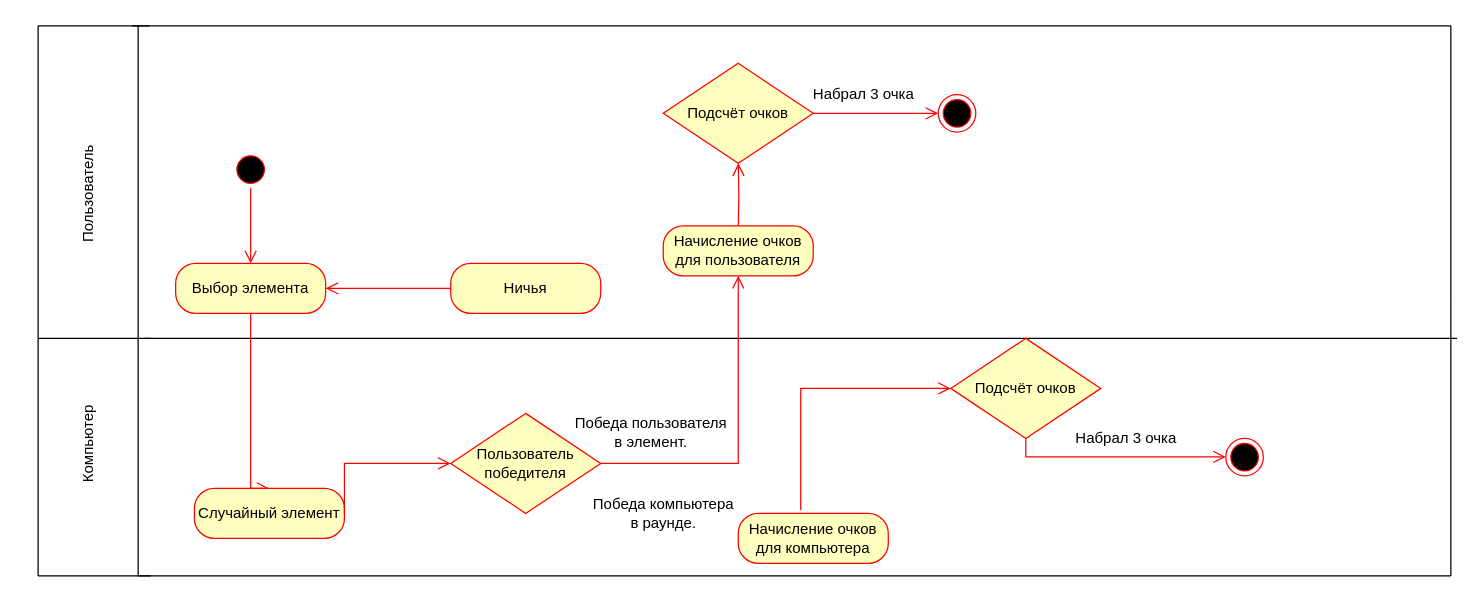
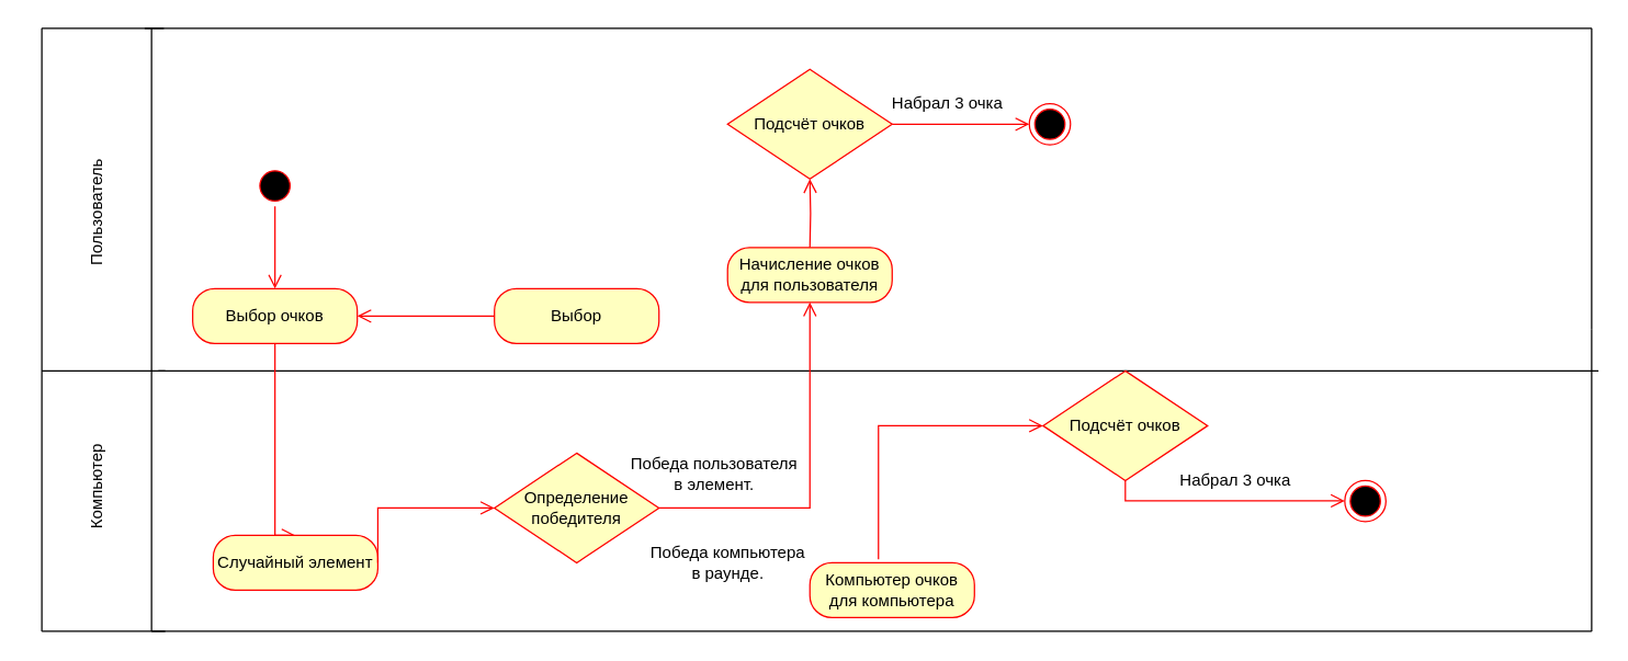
  <mxCell id="0" />
  <mxCell id="1" parent="0" />
  <mxCell id="2" value="" style="ellipse;html=1;shape=startState;fillColor=#000000;strokeColor=#ff0000;" vertex="1" parent="1"><mxGeometry x="185" y="120" width="30" height="30" as="geometry" /></mxCell>
  <mxCell id="3" value="" style="edgeStyle=orthogonalEdgeStyle;html=1;verticalAlign=bottom;endArrow=open;endSize=8;strokeColor=#ff0000;rounded=0;entryX=0.5;entryY=0;entryDx=0;entryDy=0;" edge="1" source="2" parent="1" target="12"><mxGeometry relative="1" as="geometry"><mxPoint x="180" y="160" as="targetPoint" /><Array as="points"><mxPoint x="200" y="165" /></Array></mxGeometry></mxCell>
  <mxCell id="4" value="" style="endArrow=none;html=1;rounded=0;" edge="1" parent="1"><mxGeometry width="50" height="50" relative="1" as="geometry"><mxPoint x="110" y="260" as="sourcePoint" /><mxPoint x="110" y="20" as="targetPoint" /></mxGeometry></mxCell>
  <mxCell id="5" value="" style="endArrow=none;html=1;rounded=0;" edge="1" parent="1"><mxGeometry width="50" height="50" relative="1" as="geometry"><mxPoint x="1160" y="20" as="sourcePoint" /><mxPoint x="105" y="20" as="targetPoint" /></mxGeometry></mxCell>
  <mxCell id="6" value="" style="endArrow=none;html=1;rounded=0;" edge="1" parent="1"><mxGeometry width="50" height="50" relative="1" as="geometry"><mxPoint x="1165" y="270" as="sourcePoint" /><mxPoint x="115" y="270" as="targetPoint" /></mxGeometry></mxCell>
  <mxCell id="7" value="" style="endArrow=none;html=1;rounded=0;" edge="1" parent="1"><mxGeometry width="50" height="50" relative="1" as="geometry"><mxPoint x="110" y="460" as="sourcePoint" /><mxPoint x="110" y="260" as="targetPoint" /></mxGeometry></mxCell>
  <mxCell id="8" value="" style="endArrow=none;html=1;rounded=0;" edge="1" parent="1"><mxGeometry width="50" height="50" relative="1" as="geometry"><mxPoint x="1160" y="460" as="sourcePoint" /><mxPoint x="110" y="460" as="targetPoint" /></mxGeometry></mxCell>
  <mxCell id="9" value="" style="ellipse;html=1;shape=endState;fillColor=#000000;strokeColor=#ff0000;" vertex="1" parent="1"><mxGeometry x="980" y="350" width="30" height="30" as="geometry" /></mxCell>
  <mxCell id="10" value="" style="endArrow=none;html=1;rounded=0;" edge="1" parent="1"><mxGeometry width="50" height="50" relative="1" as="geometry"><mxPoint x="1160" y="460" as="sourcePoint" /><mxPoint x="1160" y="240" as="targetPoint" /></mxGeometry></mxCell>
  <mxCell id="11" value="" style="endArrow=none;html=1;rounded=0;" edge="1" parent="1"><mxGeometry width="50" height="50" relative="1" as="geometry"><mxPoint x="1160" y="240" as="sourcePoint" /><mxPoint x="1160" y="20" as="targetPoint" /></mxGeometry></mxCell>
- <mxCell id="12" value="Выбор элемента" style="rounded=1;whiteSpace=wrap;html=1;arcSize=40;fontColor=#000000;fillColor=#ffffc0;strokeColor=#ff0000;" vertex="1" parent="1"><mxGeometry x="140" y="210" width="120" height="40" as="geometry" /></mxCell>
+ <mxCell id="12" value="Выбор очков" style="rounded=1;whiteSpace=wrap;html=1;arcSize=40;fontColor=#000000;fillColor=#ffffc0;strokeColor=#ff0000;" vertex="1" parent="1"><mxGeometry x="140" y="210" width="120" height="40" as="geometry" /></mxCell>
  <mxCell id="13" value="" style="edgeStyle=orthogonalEdgeStyle;html=1;verticalAlign=bottom;endArrow=open;endSize=8;strokeColor=#ff0000;rounded=0;entryX=0.5;entryY=0;entryDx=0;entryDy=0;" edge="1" source="12" parent="1" target="21"><mxGeometry relative="1" as="geometry"><mxPoint x="320" y="200" as="targetPoint" /><Array as="points"><mxPoint x="200" y="280" /><mxPoint x="200" y="280" /></Array></mxGeometry></mxCell>
  <mxCell id="14" value="" style="endArrow=none;html=1;rounded=0;" edge="1" parent="1"><mxGeometry width="50" height="50" relative="1" as="geometry"><mxPoint x="30" y="460" as="sourcePoint" /><mxPoint x="30" y="260" as="targetPoint" /></mxGeometry></mxCell>
  <mxCell id="15" value="" style="endArrow=none;html=1;rounded=0;" edge="1" parent="1"><mxGeometry width="50" height="50" relative="1" as="geometry"><mxPoint x="30" y="260" as="sourcePoint" /><mxPoint x="30" y="20" as="targetPoint" /></mxGeometry></mxCell>
  <mxCell id="16" value="" style="endArrow=none;html=1;rounded=0;fontStyle=1" edge="1" parent="1"><mxGeometry width="50" height="50" relative="1" as="geometry"><mxPoint x="30" y="460" as="sourcePoint" /><mxPoint x="120" y="460" as="targetPoint" /></mxGeometry></mxCell>
  <mxCell id="17" value="" style="endArrow=none;html=1;rounded=0;" edge="1" parent="1"><mxGeometry width="50" height="50" relative="1" as="geometry"><mxPoint x="30" y="20" as="sourcePoint" /><mxPoint x="119" y="20" as="targetPoint" /></mxGeometry></mxCell>
  <mxCell id="18" value="" style="endArrow=none;html=1;rounded=0;" edge="1" parent="1"><mxGeometry width="50" height="50" relative="1" as="geometry"><mxPoint x="30" y="270" as="sourcePoint" /><mxPoint x="120" y="270" as="targetPoint" /></mxGeometry></mxCell>
  <mxCell id="19" value="Пользователь" style="text;html=1;align=center;verticalAlign=middle;resizable=0;points=[];autosize=1;strokeColor=none;fillColor=none;rotation=-90;" vertex="1" parent="1"><mxGeometry x="20" y="140" width="100" height="30" as="geometry" /></mxCell>
  <mxCell id="20" value="Компьютер" style="text;html=1;align=center;verticalAlign=middle;resizable=0;points=[];autosize=1;strokeColor=none;fillColor=none;rotation=-90;" vertex="1" parent="1"><mxGeometry x="25" y="340" width="90" height="30" as="geometry" /></mxCell>
  <mxCell id="21" value="Случайный элемент" style="rounded=1;whiteSpace=wrap;html=1;arcSize=40;fontColor=#000000;fillColor=#ffffc0;strokeColor=#ff0000;" vertex="1" parent="1"><mxGeometry x="155" y="390" width="120" height="40" as="geometry" /></mxCell>
  <mxCell id="22" value="" style="edgeStyle=orthogonalEdgeStyle;html=1;verticalAlign=bottom;endArrow=open;endSize=8;strokeColor=#ff0000;rounded=0;exitX=1;exitY=0.5;exitDx=0;exitDy=0;" edge="1" parent="1" source="21"><mxGeometry relative="1" as="geometry"><mxPoint x="360" y="370" as="targetPoint" /><mxPoint x="200.03" y="395.18" as="sourcePoint" /><Array as="points"><mxPoint x="340" y="370" /><mxPoint x="340" y="370" /></Array></mxGeometry></mxCell>
- <mxCell id="23" value="Пользователь&lt;br&gt;победителя" style="rhombus;whiteSpace=wrap;html=1;fontColor=#000000;fillColor=#ffffc0;strokeColor=#ff0000;" vertex="1" parent="1"><mxGeometry x="360" y="330" width="120" height="80" as="geometry" /></mxCell>
+ <mxCell id="23" value="Определение&lt;br&gt;победителя" style="rhombus;whiteSpace=wrap;html=1;fontColor=#000000;fillColor=#ffffc0;strokeColor=#ff0000;" vertex="1" parent="1"><mxGeometry x="360" y="330" width="120" height="80" as="geometry" /></mxCell>
  <mxCell id="24" value="" style="ellipse;html=1;shape=endState;fillColor=#000000;strokeColor=#ff0000;" vertex="1" parent="1"><mxGeometry x="750" y="75" width="30" height="30" as="geometry" /></mxCell>
  <mxCell id="25" value="Начисление очков для пользователя" style="rounded=1;whiteSpace=wrap;html=1;arcSize=40;fontColor=#000000;fillColor=#ffffc0;strokeColor=#ff0000;" vertex="1" parent="1"><mxGeometry x="530" y="180" width="120" height="40" as="geometry" /></mxCell>
- <mxCell id="26" value="Начисление очков для компьютера" style="rounded=1;whiteSpace=wrap;html=1;arcSize=40;fontColor=#000000;fillColor=#ffffc0;strokeColor=#ff0000;" vertex="1" parent="1"><mxGeometry x="590" y="410" width="120" height="40" as="geometry" /></mxCell>
+ <mxCell id="26" value="Компьютер очков для компьютера" style="rounded=1;whiteSpace=wrap;html=1;arcSize=40;fontColor=#000000;fillColor=#ffffc0;strokeColor=#ff0000;" vertex="1" parent="1"><mxGeometry x="590" y="410" width="120" height="40" as="geometry" /></mxCell>
  <mxCell id="27" value="" style="edgeStyle=orthogonalEdgeStyle;html=1;verticalAlign=bottom;endArrow=open;endSize=8;strokeColor=#ff0000;rounded=0;exitX=1;exitY=0.5;exitDx=0;exitDy=0;entryX=0.5;entryY=1;entryDx=0;entryDy=0;" edge="1" parent="1" source="23" target="25"><mxGeometry relative="1" as="geometry"><mxPoint x="590" y="140" as="targetPoint" /><mxPoint x="420" y="190" as="sourcePoint" /><Array as="points"><mxPoint x="590" y="370" /></Array></mxGeometry></mxCell>
  <mxCell id="28" value="Победа пользователя&lt;br&gt;в элемент." style="text;html=1;align=center;verticalAlign=middle;resizable=0;points=[];autosize=1;strokeColor=none;fillColor=none;" vertex="1" parent="1"><mxGeometry x="450" y="325" width="140" height="40" as="geometry" /></mxCell>
  <mxCell id="29" value="Победа компьютера&lt;br&gt;в раунде." style="text;html=1;align=center;verticalAlign=middle;resizable=0;points=[];autosize=1;strokeColor=none;fillColor=none;" vertex="1" parent="1"><mxGeometry x="460" y="390" width="140" height="40" as="geometry" /></mxCell>
- <mxCell id="30" value="Ничья" style="rounded=1;whiteSpace=wrap;html=1;arcSize=40;fontColor=#000000;fillColor=#ffffc0;strokeColor=#ff0000;" vertex="1" parent="1"><mxGeometry x="360" y="210" width="120" height="40" as="geometry" /></mxCell>
+ <mxCell id="30" value="Выбор" style="rounded=1;whiteSpace=wrap;html=1;arcSize=40;fontColor=#000000;fillColor=#ffffc0;strokeColor=#ff0000;" vertex="1" parent="1"><mxGeometry x="360" y="210" width="120" height="40" as="geometry" /></mxCell>
  <mxCell id="31" value="" style="edgeStyle=orthogonalEdgeStyle;html=1;verticalAlign=bottom;endArrow=open;endSize=8;strokeColor=#ff0000;rounded=0;exitX=0.5;exitY=0;exitDx=0;exitDy=0;entryX=0;entryY=0.5;entryDx=0;entryDy=0;" edge="1" parent="1" target="34"><mxGeometry relative="1" as="geometry"><mxPoint x="760" y="323" as="targetPoint" /><mxPoint x="640" y="407.5" as="sourcePoint" /><Array as="points"><mxPoint x="640" y="310" /></Array></mxGeometry></mxCell>
  <mxCell id="32" value="" style="edgeStyle=orthogonalEdgeStyle;html=1;verticalAlign=bottom;endArrow=open;endSize=8;strokeColor=#ff0000;rounded=0;entryX=0.5;entryY=1;entryDx=0;entryDy=0;" edge="1" parent="1" target="35"><mxGeometry relative="1" as="geometry"><mxPoint x="590" y="135" as="targetPoint" /><mxPoint x="590" y="180" as="sourcePoint" /><Array as="points" /></mxGeometry></mxCell>
  <mxCell id="33" value="" style="edgeStyle=orthogonalEdgeStyle;html=1;verticalAlign=bottom;endArrow=open;endSize=8;strokeColor=#ff0000;rounded=0;exitX=0;exitY=0.5;exitDx=0;exitDy=0;" edge="1" parent="1" source="30"><mxGeometry relative="1" as="geometry"><mxPoint x="260" y="230" as="targetPoint" /><mxPoint x="380" y="160" as="sourcePoint" /><Array as="points"><mxPoint x="360" y="230" /></Array></mxGeometry></mxCell>
  <mxCell id="34" value="Подсчёт очков" style="rhombus;whiteSpace=wrap;html=1;fontColor=#000000;fillColor=#ffffc0;strokeColor=#ff0000;" vertex="1" parent="1"><mxGeometry x="760" y="270" width="120" height="80" as="geometry" /></mxCell>
  <mxCell id="35" value="Подсчёт очков" style="rhombus;whiteSpace=wrap;html=1;fontColor=#000000;fillColor=#ffffc0;strokeColor=#ff0000;" vertex="1" parent="1"><mxGeometry x="530" y="50" width="120" height="80" as="geometry" /></mxCell>
  <mxCell id="36" value="" style="edgeStyle=orthogonalEdgeStyle;html=1;verticalAlign=bottom;endArrow=open;endSize=8;strokeColor=#ff0000;rounded=0;entryX=0;entryY=0.5;entryDx=0;entryDy=0;exitX=0.5;exitY=1;exitDx=0;exitDy=0;" edge="1" parent="1"><mxGeometry relative="1" as="geometry"><mxPoint x="980" y="364.8" as="targetPoint" /><mxPoint x="820" y="350" as="sourcePoint" /><Array as="points"><mxPoint x="820" y="365" /></Array></mxGeometry></mxCell>
  <mxCell id="37" value="Набрал 3 очка" style="text;html=1;align=center;verticalAlign=middle;resizable=0;points=[];autosize=1;strokeColor=none;fillColor=none;" vertex="1" parent="1"><mxGeometry x="640" y="60" width="100" height="30" as="geometry" /></mxCell>
  <mxCell id="38" value="" style="edgeStyle=orthogonalEdgeStyle;html=1;verticalAlign=bottom;endArrow=open;endSize=8;strokeColor=#ff0000;rounded=0;exitX=1;exitY=0.5;exitDx=0;exitDy=0;" edge="1" parent="1" source="35"><mxGeometry relative="1" as="geometry"><mxPoint x="750" y="90" as="targetPoint" /><mxPoint x="660" y="90.04" as="sourcePoint" /><Array as="points"><mxPoint x="730" y="90" /><mxPoint x="730" y="90" /></Array></mxGeometry></mxCell>
  <mxCell id="39" value="Набрал 3 очка" style="text;html=1;align=center;verticalAlign=middle;resizable=0;points=[];autosize=1;strokeColor=none;fillColor=none;" vertex="1" parent="1"><mxGeometry x="850" y="335" width="100" height="30" as="geometry" /></mxCell>
